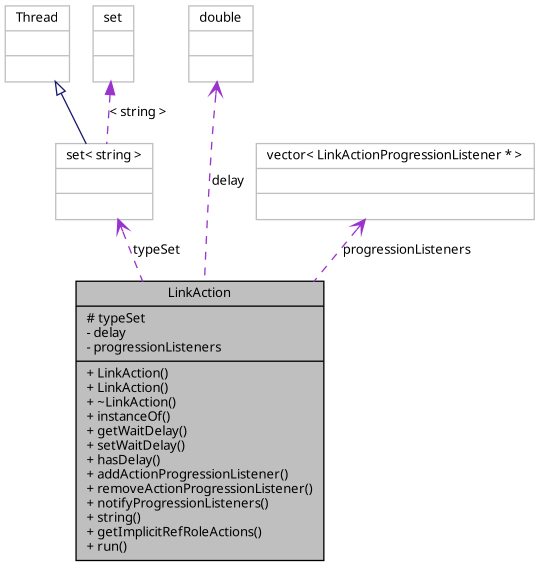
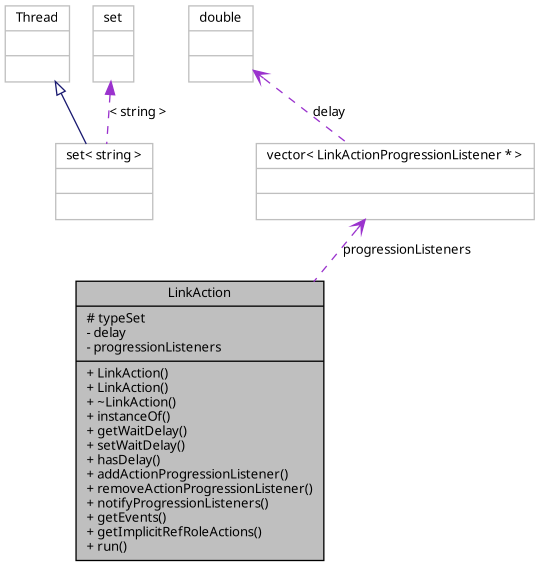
  digraph {
    node [color=grey75 fillcolor=white fontname="FreeSans.ttf" fontsize=10 shape=record style=filled]
    edge [arrowtail=open color=darkorchid3 dir=back fontname="FreeSans.ttf" fontsize=10 labelfontname="FreeSans.ttf" labelfontsize=10 style=dashed]
-   n1 [color=black fillcolor=grey75 fontcolor=black height=0.2 label="{LinkAction\n|# typeSet\l- delay\l- progressionListeners\l|+ LinkAction()\l+ LinkAction()\l+ ~LinkAction()\l+ instanceOf()\l+ getWaitDelay()\l+ setWaitDelay()\l+ hasDelay()\l+ addActionProgressionListener()\l+ removeActionProgressionListener()\l+ notifyProgressionListeners()\l+ string()\l+ getImplicitRefRoleActions()\l+ run()\l}" width=0.4]
+   n1 [color=black fillcolor=grey75 fontcolor=black height=0.2 label="{LinkAction\n|# typeSet\l- delay\l- progressionListeners\l|+ LinkAction()\l+ LinkAction()\l+ ~LinkAction()\l+ instanceOf()\l+ getWaitDelay()\l+ setWaitDelay()\l+ hasDelay()\l+ addActionProgressionListener()\l+ removeActionProgressionListener()\l+ notifyProgressionListeners()\l+ getEvents()\l+ getImplicitRefRoleActions()\l+ run()\l}" width=0.4]
    n2 [height=0.2 label="{Thread\n||}" width=0.4]
    n3 [height=0.2 label="{set\< string \>\n||}" width=0.4]
    n4 [height=0.2 label="{double\n||}" width=0.4]
    n5 [height=0.2 label="{set\n||}" width=0.4]
    n6 [height=0.2 label="{vector\< LinkActionProgressionListener * \>\n||}" width=0.4]
    n2 -> n3 [arrowtail=empty color=midnightblue style=solid]
-   n3 -> n1 [label=typeSet]
-   n4 -> n1 [label=delay]
+   n4 -> n6 [label=delay]
    n5 -> n3 [label="\< string \>" arrowtail=""]
    n6 -> n1 [label=progressionListeners]
  }
